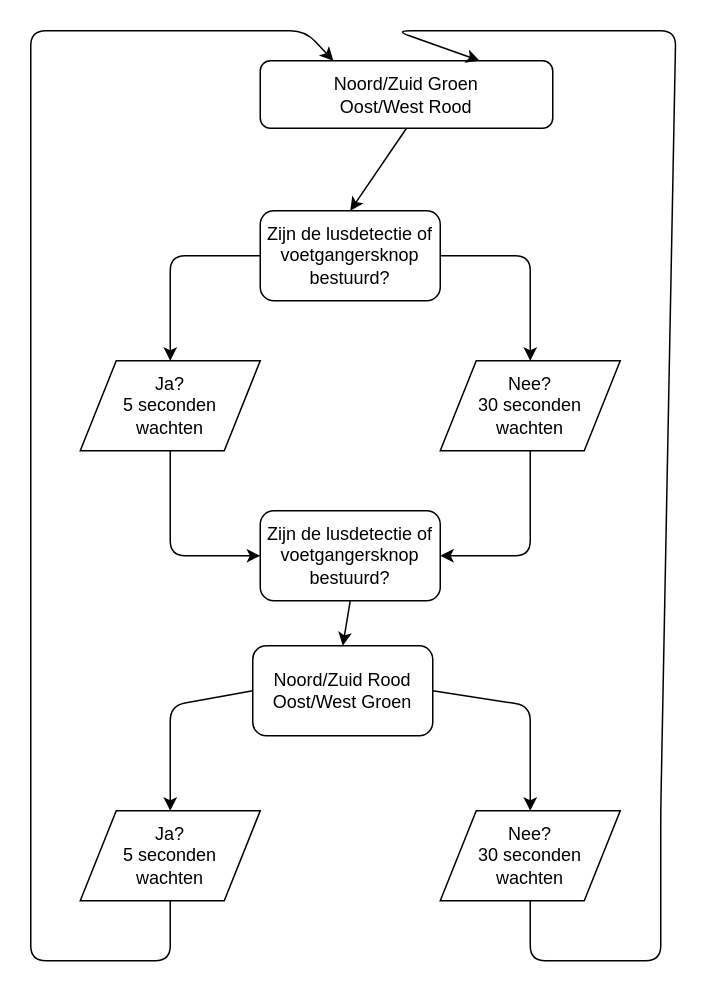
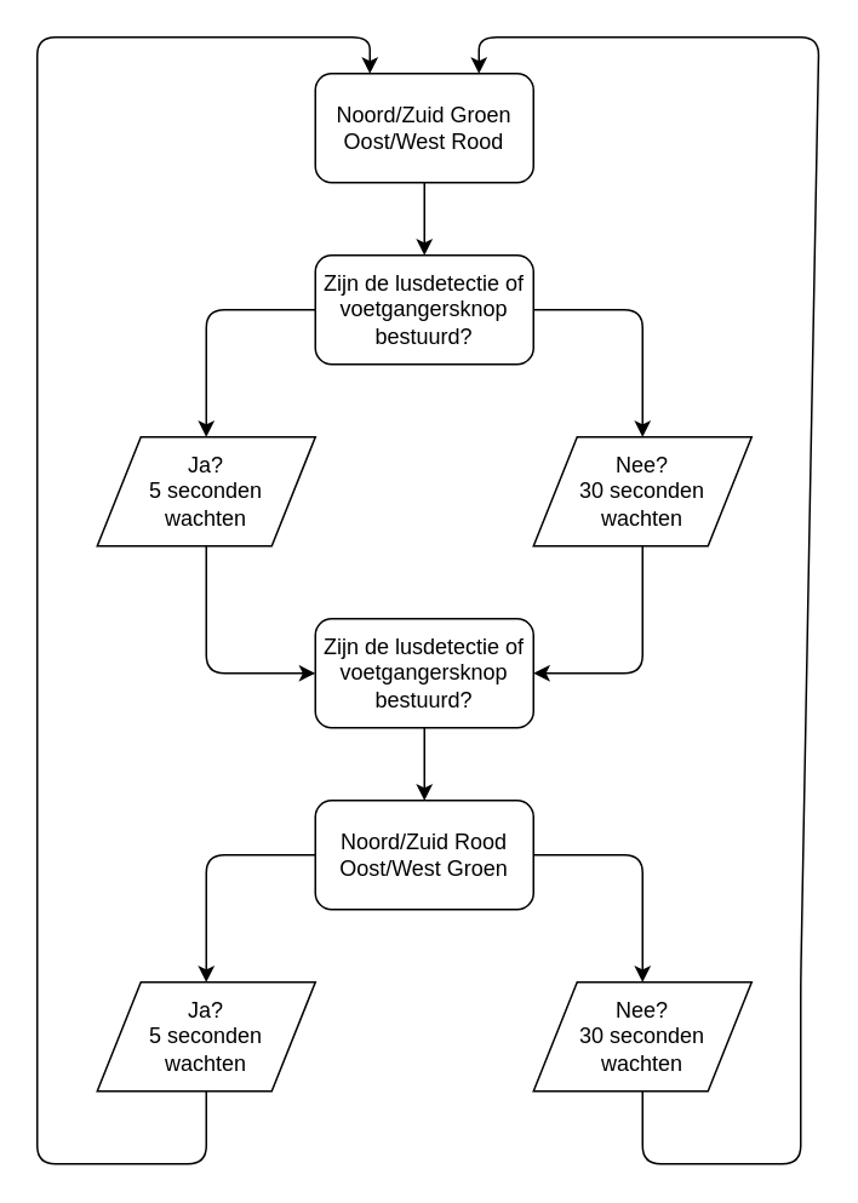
  <mxCell id="0" />
  <mxCell id="1" parent="0" />
- <mxCell id="2" value="&lt;div&gt;Noord/Zuid Groen&lt;/div&gt;&lt;div&gt;Oost/West Rood&lt;br&gt;&lt;/div&gt;" style="rounded=1;whiteSpace=wrap;html=1;" vertex="1" parent="1"><mxGeometry x="173" y="40" width="195" height="45" as="geometry" /></mxCell>
+ <mxCell id="2" value="&lt;div&gt;Noord/Zuid Groen&lt;/div&gt;&lt;div&gt;Oost/West Rood&lt;br&gt;&lt;/div&gt;" style="rounded=1;whiteSpace=wrap;html=1;" vertex="1" parent="1"><mxGeometry x="173" y="40" width="120" height="60" as="geometry" /></mxCell>
  <mxCell id="3" value="" style="endArrow=classic;html=1;exitX=0.5;exitY=1;exitDx=0;exitDy=0;entryX=0.5;entryY=0;entryDx=0;entryDy=0;" edge="1" parent="1" source="2"><mxGeometry width="50" height="50" relative="1" as="geometry"><mxPoint x="80" y="140" as="sourcePoint" /><mxPoint x="233" y="140" as="targetPoint" /></mxGeometry></mxCell>
  <mxCell id="4" value="&lt;div&gt;Zijn de lusdetectie of voetgangersknop&lt;/div&gt;&lt;div&gt;bestuurd?&lt;br&gt;&lt;/div&gt;" style="rounded=1;whiteSpace=wrap;html=1;" vertex="1" parent="1"><mxGeometry x="173" y="140" width="120" height="60" as="geometry" /></mxCell>
  <mxCell id="5" value="&lt;div&gt;Ja?&lt;/div&gt;&lt;div&gt;5 seconden&lt;/div&gt;&lt;div&gt;wachten&lt;br&gt;&lt;/div&gt;" style="shape=parallelogram;perimeter=parallelogramPerimeter;whiteSpace=wrap;html=1;" vertex="1" parent="1"><mxGeometry x="53" y="240" width="120" height="60" as="geometry" /></mxCell>
  <mxCell id="6" value="&lt;div&gt;Nee?&lt;/div&gt;&lt;div&gt;30 seconden&lt;/div&gt;&lt;div&gt;wachten&lt;br&gt;&lt;/div&gt;" style="shape=parallelogram;perimeter=parallelogramPerimeter;whiteSpace=wrap;html=1;" vertex="1" parent="1"><mxGeometry x="293" y="240" width="120" height="60" as="geometry" /></mxCell>
  <mxCell id="7" value="" style="endArrow=classic;html=1;exitX=0;exitY=0.5;exitDx=0;exitDy=0;entryX=0.5;entryY=0;entryDx=0;entryDy=0;" edge="1" parent="1" source="4" target="5"><mxGeometry width="50" height="50" relative="1" as="geometry"><mxPoint x="-10" y="160" as="sourcePoint" /><mxPoint x="40" y="110" as="targetPoint" /><Array as="points"><mxPoint x="113" y="170" /></Array></mxGeometry></mxCell>
  <mxCell id="8" value="" style="endArrow=classic;html=1;exitX=1;exitY=0.5;exitDx=0;exitDy=0;entryX=0.5;entryY=0;entryDx=0;entryDy=0;" edge="1" parent="1" source="4" target="6"><mxGeometry width="50" height="50" relative="1" as="geometry"><mxPoint x="310" y="410" as="sourcePoint" /><mxPoint x="360" y="360" as="targetPoint" /><Array as="points"><mxPoint x="353" y="170" /></Array></mxGeometry></mxCell>
- <mxCell id="9" value="&lt;div&gt;Noord/Zuid Rood&lt;br&gt;&lt;/div&gt;&lt;div&gt;Oost/West Groen&lt;br&gt;&lt;/div&gt;" style="rounded=1;whiteSpace=wrap;html=1;" vertex="1" parent="1"><mxGeometry x="168" y="430" width="120" height="60" as="geometry" /></mxCell>
+ <mxCell id="9" value="&lt;div&gt;Noord/Zuid Rood&lt;br&gt;&lt;/div&gt;&lt;div&gt;Oost/West Groen&lt;br&gt;&lt;/div&gt;" style="rounded=1;whiteSpace=wrap;html=1;" vertex="1" parent="1"><mxGeometry x="173" y="440" width="120" height="60" as="geometry" /></mxCell>
  <mxCell id="10" value="&lt;div&gt;Ja?&lt;/div&gt;&lt;div&gt;5 seconden&lt;/div&gt;&lt;div&gt;wachten&lt;br&gt;&lt;/div&gt;" style="shape=parallelogram;perimeter=parallelogramPerimeter;whiteSpace=wrap;html=1;" vertex="1" parent="1"><mxGeometry x="53" y="540" width="120" height="60" as="geometry" /></mxCell>
  <mxCell id="11" value="&lt;div&gt;Nee?&lt;/div&gt;&lt;div&gt;30 seconden&lt;/div&gt;&lt;div&gt;wachten&lt;br&gt;&lt;/div&gt;" style="shape=parallelogram;perimeter=parallelogramPerimeter;whiteSpace=wrap;html=1;" vertex="1" parent="1"><mxGeometry x="293" y="540" width="120" height="60" as="geometry" /></mxCell>
  <mxCell id="12" value="" style="endArrow=classic;html=1;entryX=0.5;entryY=0;entryDx=0;entryDy=0;exitX=0;exitY=0.5;exitDx=0;exitDy=0;" edge="1" parent="1" source="9" target="10"><mxGeometry width="50" height="50" relative="1" as="geometry"><mxPoint x="-110" y="510" as="sourcePoint" /><mxPoint x="-60" y="460" as="targetPoint" /><Array as="points"><mxPoint x="113" y="470" /></Array></mxGeometry></mxCell>
  <mxCell id="13" value="" style="endArrow=classic;html=1;exitX=1;exitY=0.5;exitDx=0;exitDy=0;entryX=0.5;entryY=0;entryDx=0;entryDy=0;" edge="1" parent="1" source="9" target="11"><mxGeometry width="50" height="50" relative="1" as="geometry"><mxPoint x="280" y="620" as="sourcePoint" /><mxPoint x="330" y="570" as="targetPoint" /><Array as="points"><mxPoint x="353" y="470" /></Array></mxGeometry></mxCell>
  <mxCell id="14" value="" style="endArrow=classic;html=1;exitX=0.5;exitY=1;exitDx=0;exitDy=0;entryX=0.25;entryY=0;entryDx=0;entryDy=0;" edge="1" parent="1" source="10" target="2"><mxGeometry width="50" height="50" relative="1" as="geometry"><mxPoint x="90" y="600" as="sourcePoint" /><mxPoint x="140" y="550" as="targetPoint" /><Array as="points"><mxPoint x="113" y="640" /><mxPoint x="20" y="640" /><mxPoint x="20" y="540" /><mxPoint x="20" y="20" /><mxPoint x="203" y="20" /></Array></mxGeometry></mxCell>
  <mxCell id="15" value="" style="endArrow=classic;html=1;exitX=0.5;exitY=1;exitDx=0;exitDy=0;entryX=0.75;entryY=0;entryDx=0;entryDy=0;" edge="1" parent="1" source="11" target="2"><mxGeometry width="50" height="50" relative="1" as="geometry"><mxPoint x="350" y="590" as="sourcePoint" /><mxPoint x="400" y="540" as="targetPoint" /><Array as="points"><mxPoint x="353" y="640" /><mxPoint x="440" y="640" /><mxPoint x="440" y="540" /><mxPoint x="450" y="20" /><mxPoint x="263" y="20" /></Array></mxGeometry></mxCell>
  <mxCell id="16" value="&lt;div&gt;Zijn de lusdetectie of voetgangersknop&lt;/div&gt;&lt;div&gt;bestuurd?&lt;br&gt;&lt;/div&gt;" style="rounded=1;whiteSpace=wrap;html=1;" vertex="1" parent="1"><mxGeometry x="173" y="340" width="120" height="60" as="geometry" /></mxCell>
  <mxCell id="17" value="" style="endArrow=classic;html=1;exitX=0.5;exitY=1;exitDx=0;exitDy=0;entryX=0;entryY=0.5;entryDx=0;entryDy=0;" edge="1" parent="1" source="5" target="16"><mxGeometry width="50" height="50" relative="1" as="geometry"><mxPoint x="100" y="400" as="sourcePoint" /><mxPoint x="150" y="350" as="targetPoint" /><Array as="points"><mxPoint x="113" y="370" /></Array></mxGeometry></mxCell>
  <mxCell id="18" value="" style="endArrow=classic;html=1;exitX=0.5;exitY=1;exitDx=0;exitDy=0;entryX=1;entryY=0.5;entryDx=0;entryDy=0;" edge="1" parent="1" source="6" target="16"><mxGeometry width="50" height="50" relative="1" as="geometry"><mxPoint x="123" y="310" as="sourcePoint" /><mxPoint x="183" y="370" as="targetPoint" /><Array as="points"><mxPoint x="353" y="370" /></Array></mxGeometry></mxCell>
  <mxCell id="19" value="" style="endArrow=classic;html=1;exitX=0.5;exitY=1;exitDx=0;exitDy=0;entryX=0.5;entryY=0;entryDx=0;entryDy=0;" edge="1" parent="1" source="16" target="9"><mxGeometry width="50" height="50" relative="1" as="geometry"><mxPoint x="253" y="120" as="sourcePoint" /><mxPoint x="253" y="160" as="targetPoint" /></mxGeometry></mxCell>
